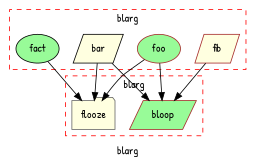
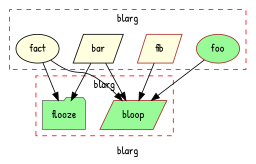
  digraph {
    color=red
    fontname="Patrick Hand"
    label=blarg
    style=dashed
    node [color=brown fillcolor=lightyellow fontname="Patrick Hand" shape=parallelogram style=filled]
    edge [fontname="Patrick Hand"]
    foo [fillcolor=palegreen shape=ellipse]
    bar [color=black]
    fib
-   fact [color=black fillcolor=palegreen shape=ellipse]
+   fact [color=black shape=ellipse]
    bloop [fillcolor=palegreen]
-   flooze [color=gray40 shape=folder]
+   flooze [color=gray40 fillcolor=palegreen shape=folder]
    subgraph cluster_1 {
      foo
      bar
      fib
      fact
    }
    subgraph cluster_2 {
      bloop
      flooze
    }
    foo -> bloop
-   foo -> flooze
    bar -> bloop
    bar -> flooze
    fib -> bloop
+   fact -> bloop
    fact -> flooze
  }
